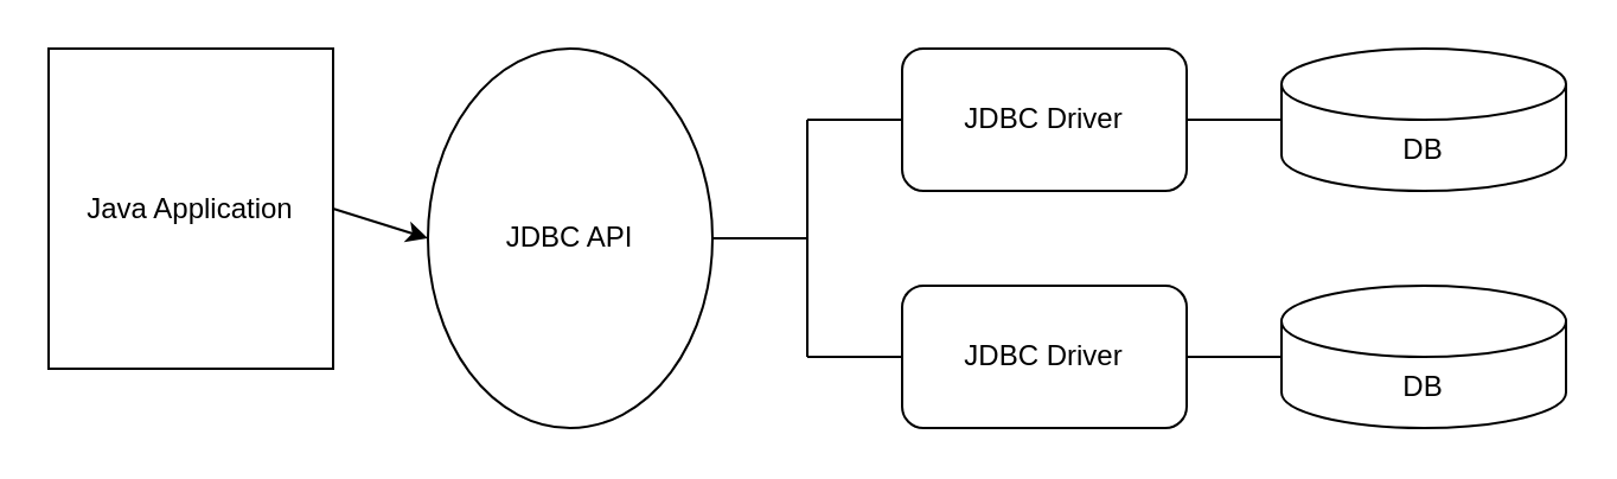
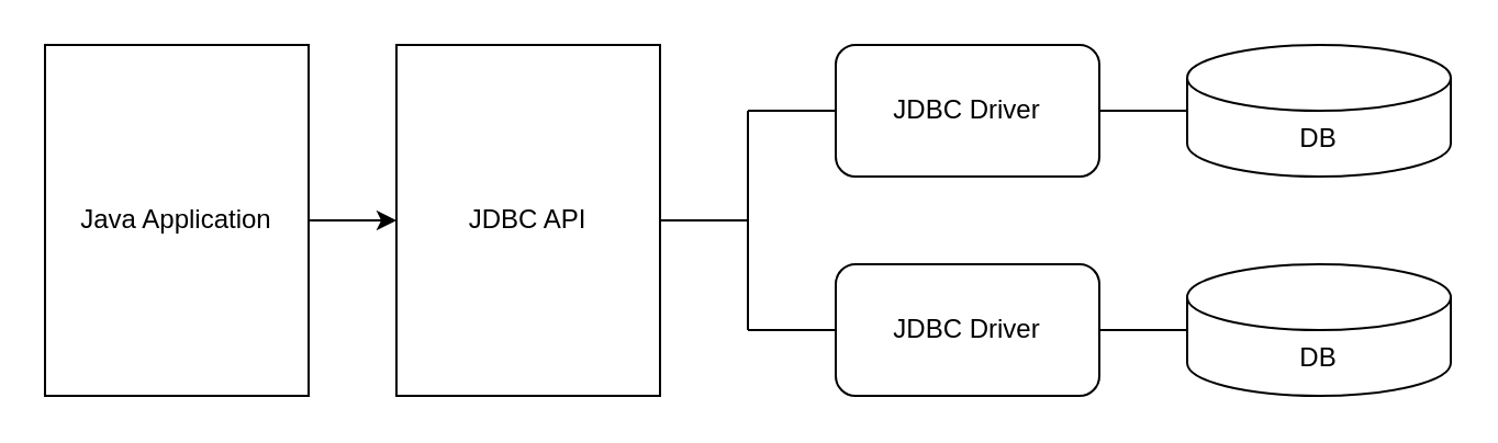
  <mxCell id="0" />
  <mxCell id="1" parent="0" />
- <mxCell id="2" value="Java Application" style="rounded=0;whiteSpace=wrap;html=1;" vertex="1" parent="1"><mxGeometry x="20" y="20" width="120" height="135" as="geometry" /></mxCell>
- <mxCell id="3" value="JDBC API" style="ellipse;whiteSpace=wrap;html=1;" vertex="1" parent="1"><mxGeometry x="180" y="20" width="120" height="160" as="geometry" /></mxCell>
+ <mxCell id="2" value="Java Application" style="rounded=0;whiteSpace=wrap;html=1;" vertex="1" parent="1"><mxGeometry x="20" y="20" width="120" height="160" as="geometry" /></mxCell>
+ <mxCell id="3" value="JDBC API" style="rounded=0;whiteSpace=wrap;html=1;" vertex="1" parent="1"><mxGeometry x="180" y="20" width="120" height="160" as="geometry" /></mxCell>
  <mxCell id="4" value="JDBC Driver" style="rounded=1;whiteSpace=wrap;html=1;" vertex="1" parent="1"><mxGeometry x="380" y="20" width="120" height="60" as="geometry" /></mxCell>
  <mxCell id="5" value="JDBC Driver" style="rounded=1;whiteSpace=wrap;html=1;" vertex="1" parent="1"><mxGeometry x="380" y="120" width="120" height="60" as="geometry" /></mxCell>
  <mxCell id="6" value="DB" style="shape=cylinder3;whiteSpace=wrap;html=1;boundedLbl=1;backgroundOutline=1;size=15;" vertex="1" parent="1"><mxGeometry x="540" y="20" width="120" height="60" as="geometry" /></mxCell>
  <mxCell id="7" value="DB" style="shape=cylinder3;whiteSpace=wrap;html=1;boundedLbl=1;backgroundOutline=1;size=15;" vertex="1" parent="1"><mxGeometry x="540" y="120" width="120" height="60" as="geometry" /></mxCell>
  <mxCell id="8" value="" style="endArrow=classic;html=1;exitX=1;exitY=0.5;exitDx=0;exitDy=0;entryX=0;entryY=0.5;entryDx=0;entryDy=0;" edge="1" parent="1" source="2" target="3"><mxGeometry width="50" height="50" relative="1" as="geometry"><mxPoint x="330" y="300" as="sourcePoint" /><mxPoint x="380" y="250" as="targetPoint" /></mxGeometry></mxCell>
  <mxCell id="9" value="" style="endArrow=none;html=1;exitX=1;exitY=0.5;exitDx=0;exitDy=0;" edge="1" parent="1" source="3"><mxGeometry width="50" height="50" relative="1" as="geometry"><mxPoint x="330" y="300" as="sourcePoint" /><mxPoint x="340" y="100" as="targetPoint" /></mxGeometry></mxCell>
  <mxCell id="10" value="" style="endArrow=none;html=1;" edge="1" parent="1"><mxGeometry width="50" height="50" relative="1" as="geometry"><mxPoint x="340" y="150" as="sourcePoint" /><mxPoint x="340" y="50" as="targetPoint" /></mxGeometry></mxCell>
  <mxCell id="11" value="" style="endArrow=none;html=1;entryX=0;entryY=0.5;entryDx=0;entryDy=0;" edge="1" parent="1" target="4"><mxGeometry width="50" height="50" relative="1" as="geometry"><mxPoint x="340" y="50" as="sourcePoint" /><mxPoint x="380" y="250" as="targetPoint" /></mxGeometry></mxCell>
  <mxCell id="12" value="" style="endArrow=none;html=1;entryX=0;entryY=0.5;entryDx=0;entryDy=0;" edge="1" parent="1" target="5"><mxGeometry width="50" height="50" relative="1" as="geometry"><mxPoint x="340" y="150" as="sourcePoint" /><mxPoint x="380" y="250" as="targetPoint" /></mxGeometry></mxCell>
  <mxCell id="13" value="" style="endArrow=none;html=1;entryX=0;entryY=0.5;entryDx=0;entryDy=0;entryPerimeter=0;exitX=1;exitY=0.5;exitDx=0;exitDy=0;" edge="1" parent="1" source="4" target="6"><mxGeometry width="50" height="50" relative="1" as="geometry"><mxPoint x="330" y="300" as="sourcePoint" /><mxPoint x="380" y="250" as="targetPoint" /></mxGeometry></mxCell>
  <mxCell id="14" value="" style="endArrow=none;html=1;entryX=0;entryY=0.5;entryDx=0;entryDy=0;entryPerimeter=0;exitX=1;exitY=0.5;exitDx=0;exitDy=0;" edge="1" parent="1" source="5" target="7"><mxGeometry width="50" height="50" relative="1" as="geometry"><mxPoint x="330" y="300" as="sourcePoint" /><mxPoint x="380" y="250" as="targetPoint" /></mxGeometry></mxCell>
